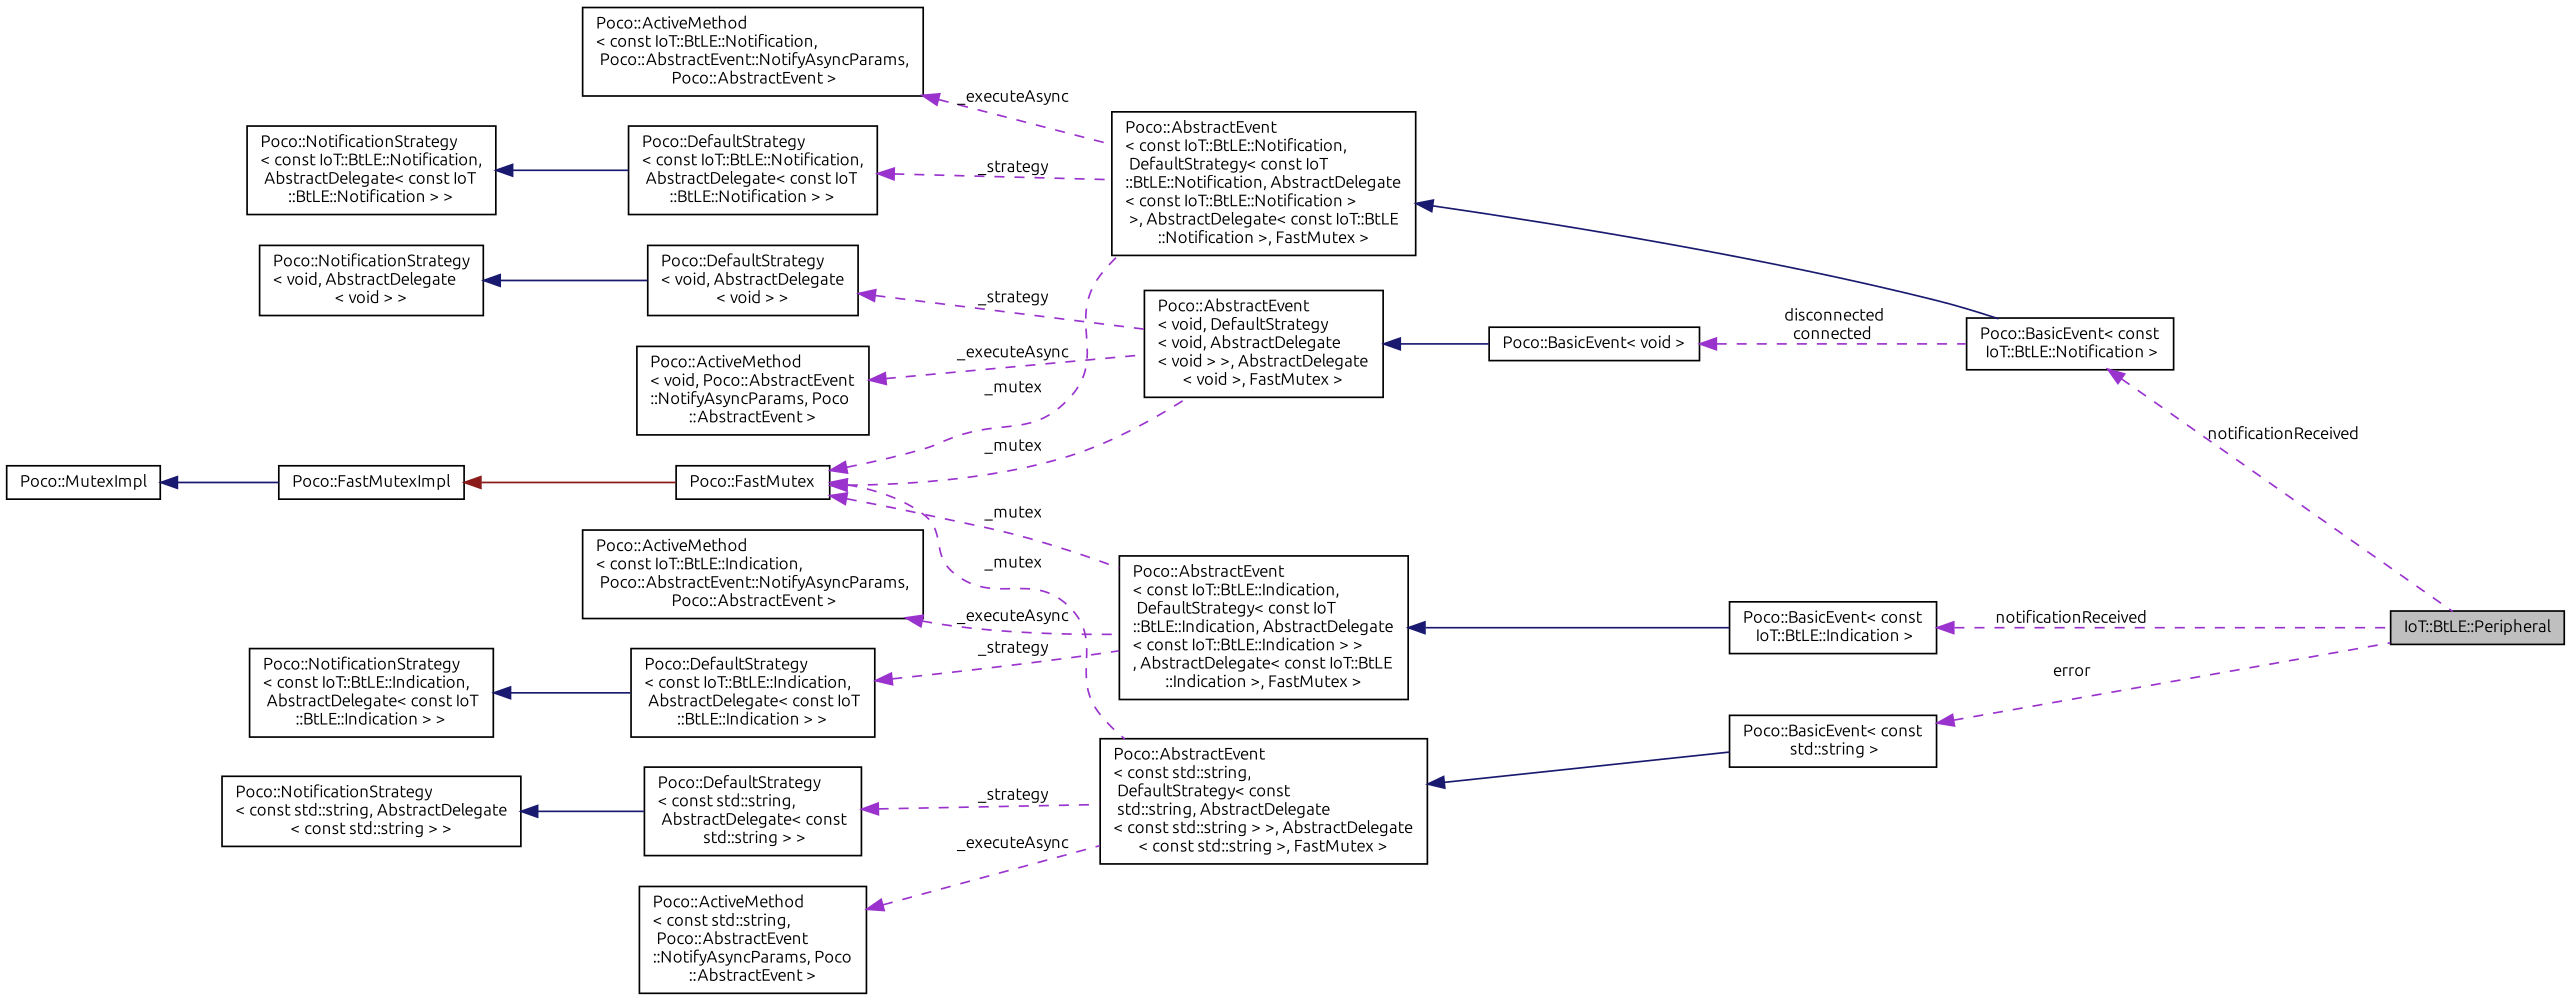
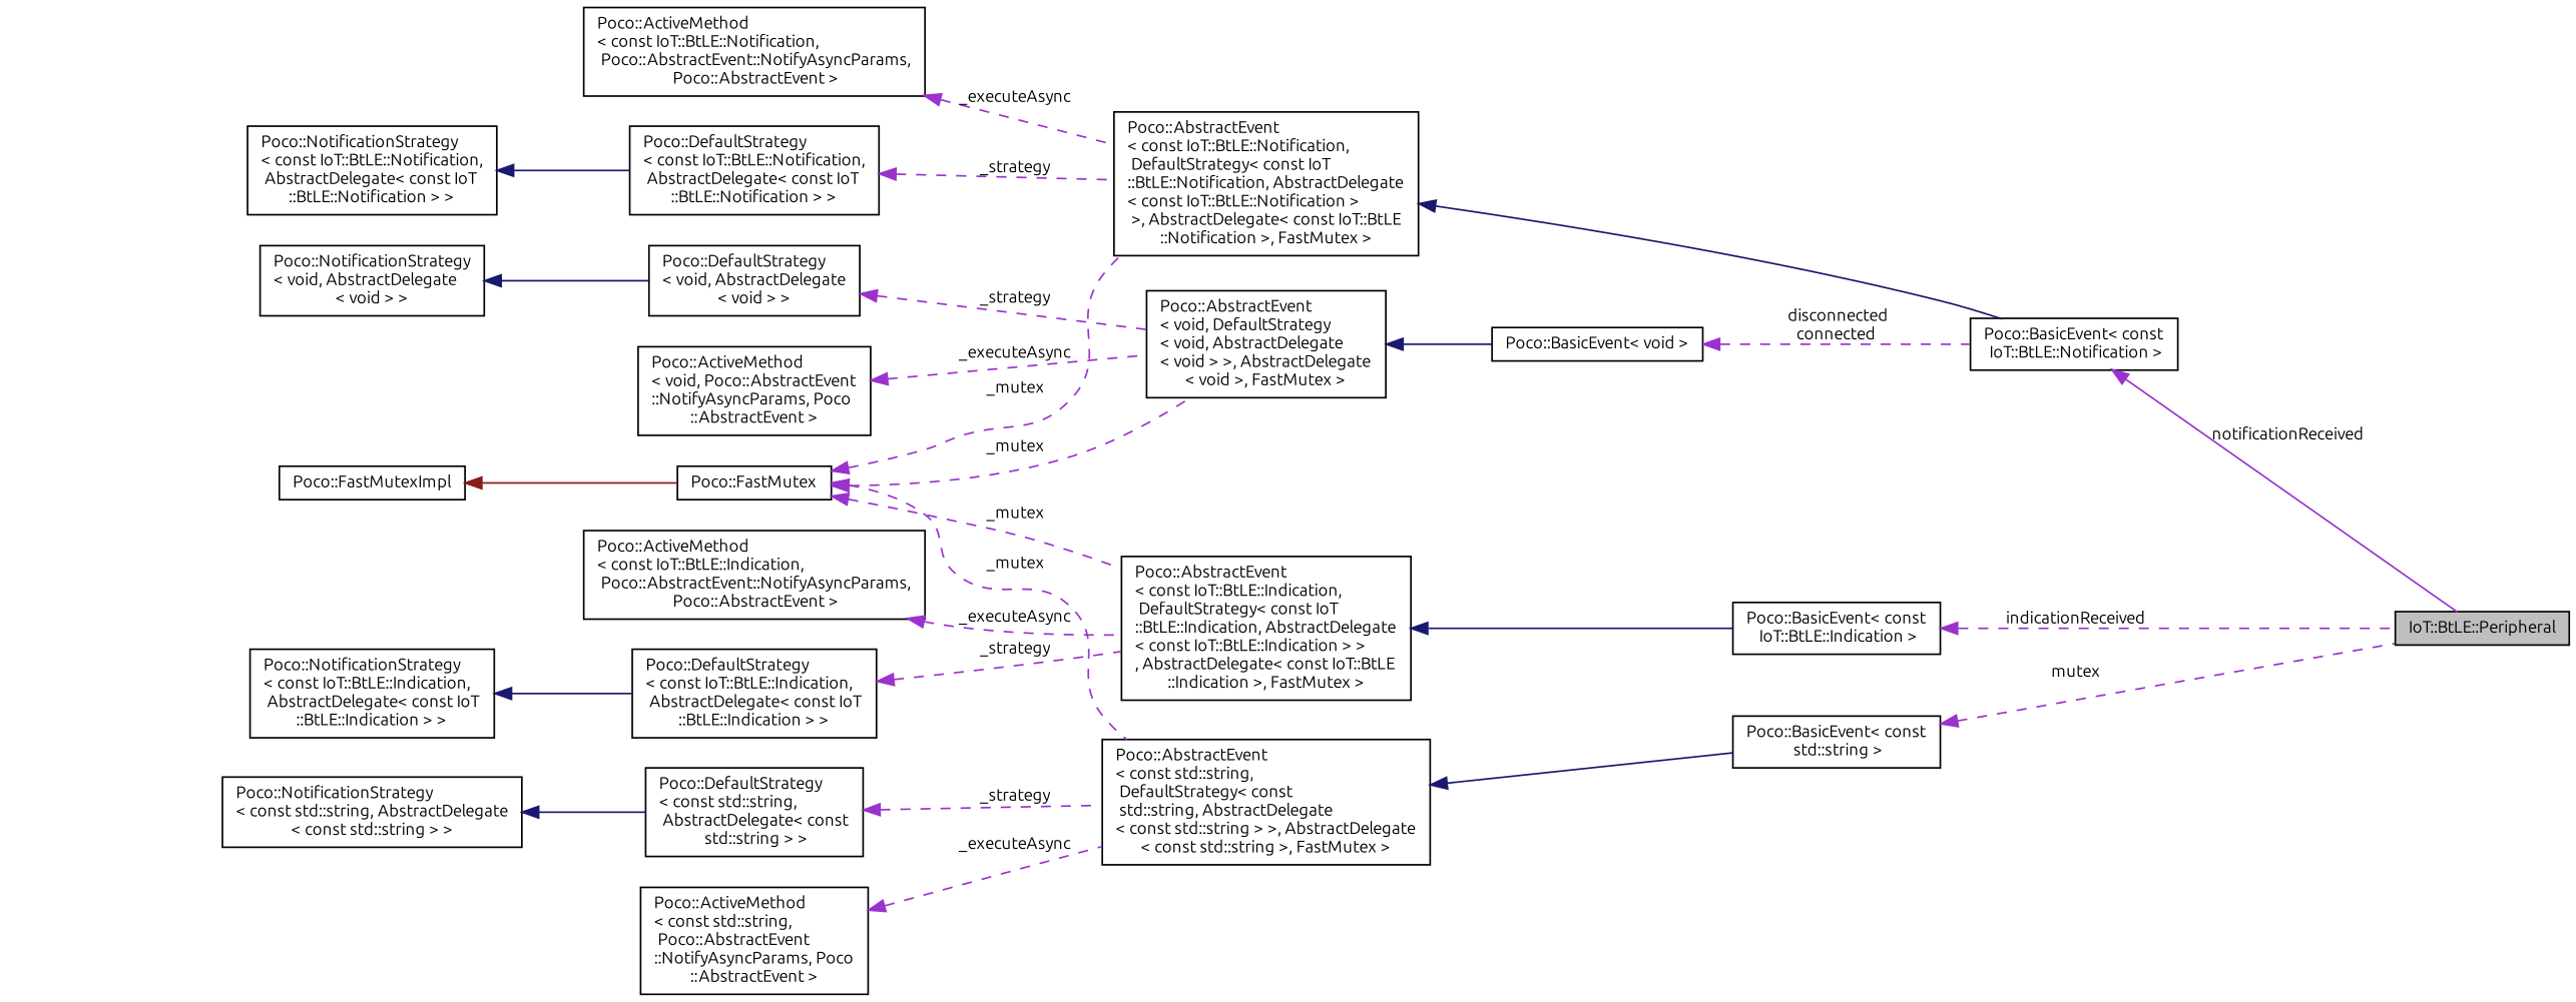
  digraph {
    fontname=Ubuntu
    rankdir=LR
    node [color=black fillcolor=white fontname=Ubuntu fontsize=10 shape=record style=filled]
    edge [color=darkorchid3 dir=back fontname=Ubuntu fontsize=10 labelfontname=Helvetica labelfontsize=10 style=dashed]
    n1 [fillcolor=grey75 fontcolor=black height=0.2 label="IoT::BtLE::Peripheral" width=0.4]
    n2 [height=0.2 label="Poco::BasicEvent\< const\l IoT::BtLE::Notification \>" width=0.4]
    n3 [height=0.2 label="Poco::AbstractEvent\l\< const IoT::BtLE::Notification,\l DefaultStrategy\< const IoT\l::BtLE::Notification, AbstractDelegate\l\< const IoT::BtLE::Notification \>\l \>, AbstractDelegate\< const IoT::BtLE\l::Notification \>, FastMutex \>" width=0.4]
    n4 [height=0.2 label="Poco::ActiveMethod\l\< const IoT::BtLE::Notification,\l Poco::AbstractEvent::NotifyAsyncParams,\l Poco::AbstractEvent \>" width=0.4]
    n5 [height=0.2 label="Poco::DefaultStrategy\l\< const IoT::BtLE::Notification,\l AbstractDelegate\< const IoT\l::BtLE::Notification \> \>" width=0.4]
    n6 [height=0.2 label="Poco::NotificationStrategy\l\< const IoT::BtLE::Notification,\l AbstractDelegate\< const IoT\l::BtLE::Notification \> \>" width=0.4]
    n7 [height=0.2 label="Poco::FastMutex" width=0.4]
    n8 [height=0.2 label="Poco::AbstractEvent\l\< void, DefaultStrategy\l\< void, AbstractDelegate\l\< void \> \>, AbstractDelegate\l\< void \>, FastMutex \>" width=0.4]
    n9 [height=0.2 label="Poco::AbstractEvent\l\< const IoT::BtLE::Indication,\l DefaultStrategy\< const IoT\l::BtLE::Indication, AbstractDelegate\l\< const IoT::BtLE::Indication \> \>\l, AbstractDelegate\< const IoT::BtLE\l::Indication \>, FastMutex \>" width=0.4]
    n10 [height=0.2 label="Poco::AbstractEvent\l\< const std::string,\l DefaultStrategy\< const\l std::string, AbstractDelegate\l\< const std::string \> \>, AbstractDelegate\l\< const std::string \>, FastMutex \>" width=0.4]
    n11 [height=0.2 label="Poco::BasicEvent\< void \>" width=0.4]
    n12 [height=0.2 label="Poco::BasicEvent\< const\l IoT::BtLE::Indication \>" width=0.4]
    n13 [height=0.2 label="Poco::BasicEvent\< const\l std::string \>" width=0.4]
    n14 [height=0.2 label="Poco::FastMutexImpl" width=0.4]
-   n15 [height=0.2 label="Poco::MutexImpl" width=0.4]
    n16 [height=0.2 label="Poco::DefaultStrategy\l\< void, AbstractDelegate\l\< void \> \>" width=0.4]
    n17 [height=0.2 label="Poco::NotificationStrategy\l\< void, AbstractDelegate\l\< void \> \>" width=0.4]
    n18 [height=0.2 label="Poco::ActiveMethod\l\< void, Poco::AbstractEvent\l::NotifyAsyncParams, Poco\l::AbstractEvent \>" width=0.4]
    n19 [height=0.2 label="Poco::DefaultStrategy\l\< const IoT::BtLE::Indication,\l AbstractDelegate\< const IoT\l::BtLE::Indication \> \>" width=0.4]
    n20 [height=0.2 label="Poco::NotificationStrategy\l\< const IoT::BtLE::Indication,\l AbstractDelegate\< const IoT\l::BtLE::Indication \> \>" width=0.4]
    n21 [height=0.2 label="Poco::ActiveMethod\l\< const IoT::BtLE::Indication,\l Poco::AbstractEvent::NotifyAsyncParams,\l Poco::AbstractEvent \>" width=0.4]
    n22 [height=0.2 label="Poco::ActiveMethod\l\< const std::string,\l Poco::AbstractEvent\l::NotifyAsyncParams, Poco\l::AbstractEvent \>" width=0.4]
    n23 [height=0.2 label="Poco::DefaultStrategy\l\< const std::string,\l AbstractDelegate\< const\l std::string \> \>" width=0.4]
    n24 [height=0.2 label="Poco::NotificationStrategy\l\< const std::string, AbstractDelegate\l\< const std::string \> \>" width=0.4]
-   n2 -> n1 [label=" notificationReceived"]
+   n2 -> n1 [label=" notificationReceived" style=solid]
    n3 -> n2 [color=midnightblue style=solid]
    n4 -> n3 [label=" _executeAsync"]
    n5 -> n3 [label=" _strategy"]
    n6 -> n5 [color=midnightblue style=solid]
    n7 -> n3 [label=" _mutex"]
    n7 -> n8 [label=" _mutex"]
    n7 -> n9 [label=" _mutex"]
    n7 -> n10 [label=" _mutex"]
    n8 -> n11 [color=midnightblue style=solid]
    n9 -> n12 [color=midnightblue style=solid]
    n10 -> n13 [color=midnightblue style=solid]
    n11 -> n2 [label=" disconnected\nconnected"]
-   n12 -> n1 [label=" notificationReceived"]
-   n13 -> n1 [label=" error"]
+   n12 -> n1 [label=" indicationReceived"]
+   n13 -> n1 [label=" mutex"]
    n14 -> n7 [color=firebrick4 style=solid]
-   n15 -> n14 [color=midnightblue style=solid]
    n16 -> n8 [label=" _strategy"]
    n17 -> n16 [color=midnightblue style=solid]
    n18 -> n8 [label=" _executeAsync"]
    n19 -> n9 [label=" _strategy"]
    n20 -> n19 [color=midnightblue style=solid]
    n21 -> n9 [label=" _executeAsync"]
    n22 -> n10 [label=" _executeAsync"]
    n23 -> n10 [label=" _strategy"]
    n24 -> n23 [color=midnightblue style=solid]
  }
